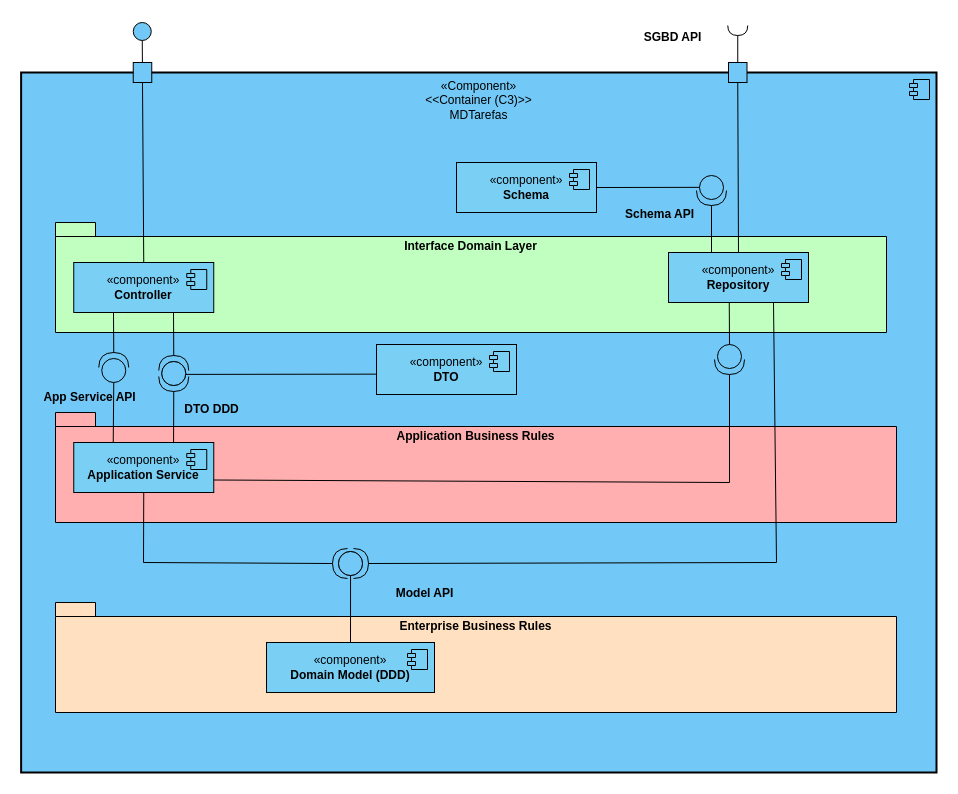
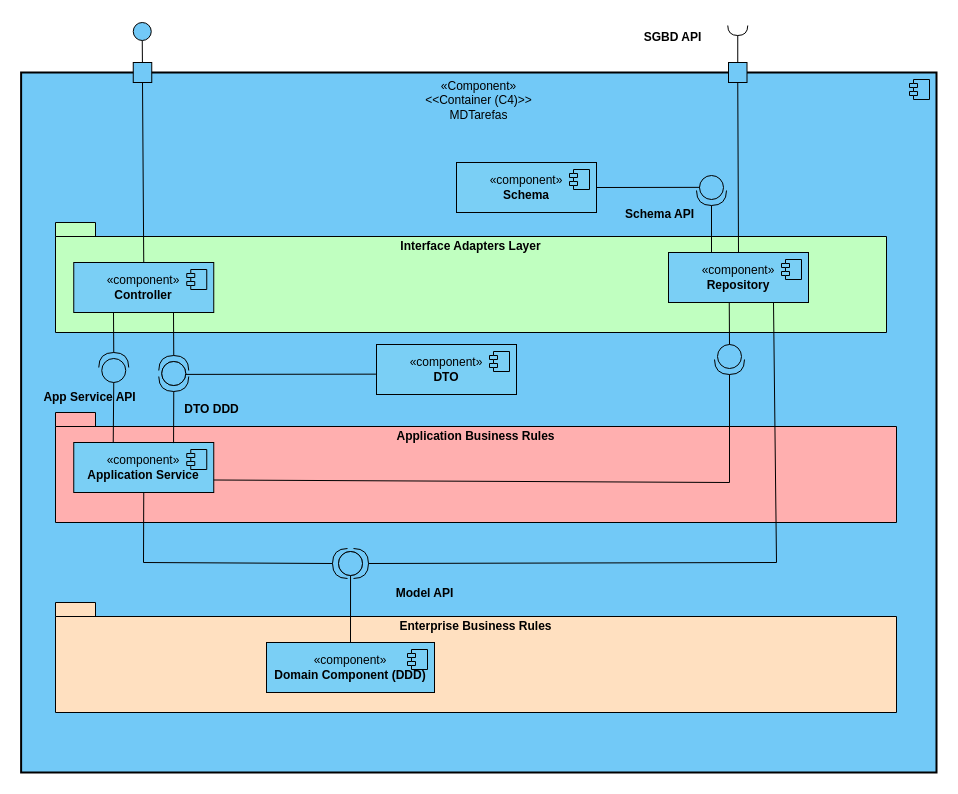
  <mxCell id="0" />
  <mxCell id="1" parent="0" />
- <mxCell id="2" value="«Component»&lt;br&gt;&amp;lt;&amp;lt;Container (C3)&amp;gt;&amp;gt;&lt;br&gt;MDTarefas" style="html=1;dropTarget=0;whiteSpace=wrap;verticalAlign=top;fillColor=#72C9F7;strokeColor=#000000;strokeWidth=2;" parent="1" vertex="1"><mxGeometry x="20.62" y="72" width="915.38" height="700" as="geometry" /></mxCell>
+ <mxCell id="2" value="«Component»&lt;br&gt;&amp;lt;&amp;lt;Container (C4)&amp;gt;&amp;gt;&lt;br&gt;MDTarefas" style="html=1;dropTarget=0;whiteSpace=wrap;verticalAlign=top;fillColor=#72C9F7;strokeColor=#000000;strokeWidth=2;" parent="1" vertex="1"><mxGeometry x="20.62" y="72" width="915.38" height="700" as="geometry" /></mxCell>
  <mxCell id="3" value="" style="shape=module;jettyWidth=8;jettyHeight=4;fillColor=#72c9f7;" parent="2" vertex="1"><mxGeometry x="1" width="20" height="20" relative="1" as="geometry"><mxPoint x="-27" y="7" as="offset" /></mxGeometry></mxCell>
  <mxCell id="4" value="" style="html=1;rounded=0;fillColor=#72C9F7;" parent="1" vertex="1"><mxGeometry x="132.75" y="62" width="18.5" height="20" as="geometry" /></mxCell>
  <mxCell id="5" value="" style="endArrow=none;html=1;rounded=0;align=center;verticalAlign=top;endFill=0;labelBackgroundColor=none;endSize=2;" parent="1" source="4" target="6" edge="1"><mxGeometry relative="1" as="geometry" /></mxCell>
  <mxCell id="6" value="" style="ellipse;html=1;fontSize=11;align=center;fillColor=#72C9F7;points=[];aspect=fixed;resizable=1;verticalAlign=bottom;labelPosition=center;verticalLabelPosition=top;flipH=1;rotation=0;" parent="1" vertex="1"><mxGeometry x="132.75" y="22" width="18" height="18" as="geometry" /></mxCell>
- <mxCell id="7" value="Interface Domain Layer" style="shape=folder;fontStyle=1;spacingTop=10;tabWidth=40;tabHeight=14;tabPosition=left;html=1;whiteSpace=wrap;verticalAlign=top;fillColor=#c0ffc0;" parent="1" vertex="1"><mxGeometry x="55" y="222" width="831" height="110" as="geometry" /></mxCell>
+ <mxCell id="7" value="Interface Adapters Layer" style="shape=folder;fontStyle=1;spacingTop=10;tabWidth=40;tabHeight=14;tabPosition=left;html=1;whiteSpace=wrap;verticalAlign=top;fillColor=#c0ffc0;" parent="1" vertex="1"><mxGeometry x="55" y="222" width="831" height="110" as="geometry" /></mxCell>
  <mxCell id="8" value="«component»&lt;br&gt;&lt;b&gt;Controller&lt;/b&gt;" style="html=1;dropTarget=0;whiteSpace=wrap;fillColor=#7ACFF5;" parent="1" vertex="1"><mxGeometry x="73.25" y="262" width="140" height="50" as="geometry" /></mxCell>
  <mxCell id="9" value="" style="shape=module;jettyWidth=8;jettyHeight=4;fillColor=#7ACFF5;" parent="8" vertex="1"><mxGeometry x="1" width="20" height="20" relative="1" as="geometry"><mxPoint x="-27" y="7" as="offset" /></mxGeometry></mxCell>
  <mxCell id="10" value="" style="endArrow=none;html=1;rounded=0;exitX=0.5;exitY=0;exitDx=0;exitDy=0;entryX=0.5;entryY=1;entryDx=0;entryDy=0;" parent="1" source="8" target="4" edge="1"><mxGeometry width="50" height="50" relative="1" as="geometry"><mxPoint x="153" y="172" as="sourcePoint" /><mxPoint x="143.25" y="192" as="targetPoint" /></mxGeometry></mxCell>
  <mxCell id="11" value="«component»&lt;br&gt;&lt;b&gt;Repository&lt;/b&gt;" style="html=1;dropTarget=0;whiteSpace=wrap;fillColor=#7ACFF5;" parent="1" vertex="1"><mxGeometry x="668" y="252" width="140" height="50" as="geometry" /></mxCell>
  <mxCell id="12" value="" style="shape=module;jettyWidth=8;jettyHeight=4;fillColor=#7ACFF5;" parent="11" vertex="1"><mxGeometry x="1" width="20" height="20" relative="1" as="geometry"><mxPoint x="-27" y="7" as="offset" /></mxGeometry></mxCell>
  <mxCell id="13" value="Application Business Rules" style="shape=folder;fontStyle=1;spacingTop=10;tabWidth=40;tabHeight=14;tabPosition=left;html=1;whiteSpace=wrap;verticalAlign=top;fillColor=#ffafaf;" parent="1" vertex="1"><mxGeometry x="55" y="412" width="841" height="110" as="geometry" /></mxCell>
  <mxCell id="14" value="" style="shape=providedRequiredInterface;html=1;verticalLabelPosition=bottom;sketch=0;rotation=-90;fillColor=#72c9f7;" parent="1" vertex="1"><mxGeometry x="98.25" y="352" width="30" height="30" as="geometry" /></mxCell>
  <mxCell id="15" value="" style="endArrow=none;html=1;rounded=0;exitX=1;exitY=0.5;exitDx=0;exitDy=0;exitPerimeter=0;entryX=0.5;entryY=1;entryDx=0;entryDy=0;" parent="1" source="14" edge="1"><mxGeometry width="50" height="50" relative="1" as="geometry"><mxPoint x="366" y="362" as="sourcePoint" /><mxPoint x="113" y="312" as="targetPoint" /></mxGeometry></mxCell>
  <mxCell id="16" value="" style="endArrow=none;html=1;rounded=0;entryX=0;entryY=0.5;entryDx=0;entryDy=0;entryPerimeter=0;exitX=0.282;exitY=0.008;exitDx=0;exitDy=0;exitPerimeter=0;" parent="1" source="22" target="14" edge="1"><mxGeometry width="50" height="50" relative="1" as="geometry"><mxPoint x="113" y="412" as="sourcePoint" /><mxPoint x="123" y="322" as="targetPoint" /></mxGeometry></mxCell>
  <mxCell id="17" value="" style="shape=providedRequiredInterface;html=1;verticalLabelPosition=bottom;sketch=0;rotation=-90;fillColor=#72c9f7;" parent="1" vertex="1"><mxGeometry x="158.25" y="355" width="30" height="30" as="geometry" /></mxCell>
  <mxCell id="18" value="" style="endArrow=none;html=1;rounded=0;exitX=1;exitY=0.5;exitDx=0;exitDy=0;exitPerimeter=0;entryX=0.5;entryY=1;entryDx=0;entryDy=0;" parent="1" source="17" edge="1"><mxGeometry width="50" height="50" relative="1" as="geometry"><mxPoint x="426" y="362" as="sourcePoint" /><mxPoint x="173" y="312" as="targetPoint" /></mxGeometry></mxCell>
  <mxCell id="19" value="«component»&lt;br&gt;&lt;b&gt;DTO&lt;/b&gt;" style="html=1;dropTarget=0;whiteSpace=wrap;fillColor=#7ACFF5;" parent="1" vertex="1"><mxGeometry x="376" y="344" width="140" height="50" as="geometry" /></mxCell>
  <mxCell id="20" value="" style="shape=module;jettyWidth=8;jettyHeight=4;fillColor=#7ACFF5;" parent="19" vertex="1"><mxGeometry x="1" width="20" height="20" relative="1" as="geometry"><mxPoint x="-27" y="7" as="offset" /></mxGeometry></mxCell>
  <mxCell id="21" value="" style="endArrow=none;html=1;rounded=0;exitX=-0.004;exitY=0.593;exitDx=0;exitDy=0;exitPerimeter=0;entryX=0.43;entryY=0.113;entryDx=0;entryDy=0;entryPerimeter=0;" parent="1" source="19" target="31" edge="1"><mxGeometry width="50" height="50" relative="1" as="geometry"><mxPoint x="123" y="422" as="sourcePoint" /><mxPoint x="123" y="382" as="targetPoint" /></mxGeometry></mxCell>
  <mxCell id="22" value="«component»&lt;br&gt;&lt;b&gt;Application Service&lt;/b&gt;" style="html=1;dropTarget=0;whiteSpace=wrap;fillColor=#7ACFF5;" parent="1" vertex="1"><mxGeometry x="73.25" y="442" width="140" height="50" as="geometry" /></mxCell>
  <mxCell id="23" value="" style="shape=module;jettyWidth=8;jettyHeight=4;fillColor=#7ACFF5;" parent="22" vertex="1"><mxGeometry x="1" width="20" height="20" relative="1" as="geometry"><mxPoint x="-27" y="7" as="offset" /></mxGeometry></mxCell>
  <mxCell id="24" value="" style="endArrow=none;html=1;rounded=0;exitX=0.713;exitY=0.012;exitDx=0;exitDy=0;entryX=1;entryY=0.5;entryDx=0;entryDy=0;entryPerimeter=0;exitPerimeter=0;" parent="1" source="22" target="31" edge="1"><mxGeometry width="50" height="50" relative="1" as="geometry"><mxPoint x="305" y="385" as="sourcePoint" /><mxPoint x="195" y="385" as="targetPoint" /></mxGeometry></mxCell>
  <mxCell id="25" value="Enterprise Business Rules" style="shape=folder;fontStyle=1;spacingTop=10;tabWidth=40;tabHeight=14;tabPosition=left;html=1;whiteSpace=wrap;verticalAlign=top;fillColor=#ffe0c0;" parent="1" vertex="1"><mxGeometry x="55" y="602" width="841" height="110" as="geometry" /></mxCell>
  <mxCell id="26" value="" style="shape=providedRequiredInterface;html=1;verticalLabelPosition=bottom;sketch=0;rotation=-180;fillColor=#72c9f7;" parent="1" vertex="1"><mxGeometry x="332" y="548" width="30" height="30" as="geometry" /></mxCell>
  <mxCell id="27" value="" style="endArrow=none;html=1;rounded=0;exitX=1;exitY=0.5;exitDx=0;exitDy=0;exitPerimeter=0;entryX=0.5;entryY=1;entryDx=0;entryDy=0;" parent="1" source="26" target="22" edge="1"><mxGeometry width="50" height="50" relative="1" as="geometry"><mxPoint x="433.75" y="552" as="sourcePoint" /><mxPoint x="180.75" y="502" as="targetPoint" /><Array as="points"><mxPoint x="143" y="562" /></Array></mxGeometry></mxCell>
  <mxCell id="28" value="" style="endArrow=none;html=1;rounded=0;entryX=0.402;entryY=0.899;entryDx=0;entryDy=0;entryPerimeter=0;exitX=0.5;exitY=0;exitDx=0;exitDy=0;" parent="1" source="29" target="35" edge="1"><mxGeometry width="50" height="50" relative="1" as="geometry"><mxPoint x="180.75" y="652" as="sourcePoint" /><mxPoint x="190.75" y="542" as="targetPoint" /></mxGeometry></mxCell>
- <mxCell id="29" value="«component»&lt;br&gt;&lt;b&gt;Domain Model (DDD)&lt;/b&gt;" style="html=1;dropTarget=0;whiteSpace=wrap;fillColor=#7ACFF5;" parent="1" vertex="1"><mxGeometry x="266" y="642" width="168" height="50" as="geometry" /></mxCell>
+ <mxCell id="29" value="«component»&lt;br&gt;&lt;b&gt;Domain Component (DDD)&lt;/b&gt;" style="html=1;dropTarget=0;whiteSpace=wrap;fillColor=#7ACFF5;" parent="1" vertex="1"><mxGeometry x="266" y="642" width="168" height="50" as="geometry" /></mxCell>
  <mxCell id="30" value="" style="shape=module;jettyWidth=8;jettyHeight=4;fillColor=#7ACFF5;" parent="29" vertex="1"><mxGeometry x="1" width="20" height="20" relative="1" as="geometry"><mxPoint x="-27" y="7" as="offset" /></mxGeometry></mxCell>
  <mxCell id="31" value="" style="shape=providedRequiredInterface;html=1;verticalLabelPosition=bottom;sketch=0;rotation=90;fillColor=#72c9f7;" parent="1" vertex="1"><mxGeometry x="158.25" y="361" width="30" height="30" as="geometry" /></mxCell>
  <mxCell id="32" value="App Service API" style="text;html=1;align=center;verticalAlign=middle;resizable=0;points=[];autosize=1;strokeColor=none;fillColor=none;fontStyle=1" parent="1" vertex="1"><mxGeometry x="29.25" y="382" width="120" height="30" as="geometry" /></mxCell>
  <mxCell id="33" value="DTO DDD" style="text;html=1;align=center;verticalAlign=middle;resizable=0;points=[];autosize=1;strokeColor=none;fillColor=none;fontStyle=1" parent="1" vertex="1"><mxGeometry x="176" y="394" width="70" height="30" as="geometry" /></mxCell>
  <mxCell id="34" value="Model API" style="text;html=1;align=center;verticalAlign=middle;resizable=0;points=[];autosize=1;strokeColor=none;fillColor=none;fontStyle=1" parent="1" vertex="1"><mxGeometry x="384" y="578" width="80" height="30" as="geometry" /></mxCell>
  <mxCell id="35" value="" style="shape=providedRequiredInterface;html=1;verticalLabelPosition=bottom;sketch=0;rotation=0;fillColor=#72c9f7;" parent="1" vertex="1"><mxGeometry x="338" y="548" width="30" height="30" as="geometry" /></mxCell>
  <mxCell id="36" value="" style="endArrow=none;html=1;rounded=0;exitX=1;exitY=0.5;exitDx=0;exitDy=0;exitPerimeter=0;entryX=0.75;entryY=1;entryDx=0;entryDy=0;" parent="1" source="35" target="11" edge="1"><mxGeometry width="50" height="50" relative="1" as="geometry"><mxPoint x="374" y="536" as="sourcePoint" /><mxPoint x="223" y="502" as="targetPoint" /><Array as="points"><mxPoint x="776" y="562" /></Array></mxGeometry></mxCell>
  <mxCell id="37" value="" style="endArrow=none;html=1;rounded=0;entryX=1;entryY=0.75;entryDx=0;entryDy=0;exitX=1;exitY=0.5;exitDx=0;exitDy=0;exitPerimeter=0;" parent="1" source="38" target="22" edge="1"><mxGeometry width="50" height="50" relative="1" as="geometry"><mxPoint x="729" y="402" as="sourcePoint" /><mxPoint x="153" y="502" as="targetPoint" /><Array as="points"><mxPoint x="729" y="482" /></Array></mxGeometry></mxCell>
  <mxCell id="38" value="" style="shape=providedRequiredInterface;html=1;verticalLabelPosition=bottom;sketch=0;rotation=90;fillColor=#72c9f7;" parent="1" vertex="1"><mxGeometry x="714" y="344" width="30" height="30" as="geometry" /></mxCell>
  <mxCell id="39" value="" style="endArrow=none;html=1;rounded=0;exitX=0;exitY=0.5;exitDx=0;exitDy=0;exitPerimeter=0;entryX=0.434;entryY=0.992;entryDx=0;entryDy=0;entryPerimeter=0;" parent="1" source="38" target="11" edge="1"><mxGeometry width="50" height="50" relative="1" as="geometry"><mxPoint x="183" y="365" as="sourcePoint" /><mxPoint x="731" y="312" as="targetPoint" /><Array as="points" /></mxGeometry></mxCell>
  <mxCell id="40" value="" style="endArrow=none;html=1;rounded=0;exitX=0.5;exitY=1;exitDx=0;exitDy=0;entryX=0.5;entryY=0;entryDx=0;entryDy=0;" parent="1" source="47" target="11" edge="1"><mxGeometry width="50" height="50" relative="1" as="geometry"><mxPoint x="773" y="205" as="sourcePoint" /><mxPoint x="739" y="132" as="targetPoint" /><Array as="points" /></mxGeometry></mxCell>
  <mxCell id="41" value="" style="shape=providedRequiredInterface;html=1;verticalLabelPosition=bottom;sketch=0;rotation=90;fillColor=#72c9f7;" parent="1" vertex="1"><mxGeometry x="696" y="175" width="30" height="30" as="geometry" /></mxCell>
  <mxCell id="42" value="" style="endArrow=none;html=1;rounded=0;exitX=1;exitY=0.5;exitDx=0;exitDy=0;exitPerimeter=0;entryX=0.75;entryY=0;entryDx=0;entryDy=0;" parent="1" source="41" edge="1"><mxGeometry width="50" height="50" relative="1" as="geometry"><mxPoint x="677" y="174" as="sourcePoint" /><mxPoint x="711" y="252" as="targetPoint" /><Array as="points" /></mxGeometry></mxCell>
  <mxCell id="43" value="«component»&lt;br&gt;&lt;b&gt;Schema&lt;/b&gt;" style="html=1;dropTarget=0;whiteSpace=wrap;fillColor=#7ACFF5;" parent="1" vertex="1"><mxGeometry x="456" y="162" width="140" height="50" as="geometry" /></mxCell>
  <mxCell id="44" value="" style="shape=module;jettyWidth=8;jettyHeight=4;fillColor=#7ACFF5;" parent="43" vertex="1"><mxGeometry x="1" width="20" height="20" relative="1" as="geometry"><mxPoint x="-27" y="7" as="offset" /></mxGeometry></mxCell>
  <mxCell id="45" value="" style="endArrow=none;html=1;rounded=0;exitX=0.405;exitY=0.108;exitDx=0;exitDy=0;exitPerimeter=0;entryX=1;entryY=0.5;entryDx=0;entryDy=0;" parent="1" target="43" edge="1"><mxGeometry width="50" height="50" relative="1" as="geometry"><mxPoint x="699.24" y="186.85" as="sourcePoint" /><mxPoint x="506" y="186.66" as="targetPoint" /></mxGeometry></mxCell>
  <mxCell id="46" value="Schema API" style="text;html=1;align=center;verticalAlign=middle;resizable=0;points=[];autosize=1;strokeColor=none;fillColor=none;fontStyle=1" parent="1" vertex="1"><mxGeometry x="614" y="199" width="90" height="30" as="geometry" /></mxCell>
  <mxCell id="47" value="" style="html=1;rounded=0;fillColor=#72C9F7;" parent="1" vertex="1"><mxGeometry x="728" y="62" width="18.5" height="20" as="geometry" /></mxCell>
  <mxCell id="48" value="" style="endArrow=none;html=1;rounded=0;align=center;verticalAlign=top;endFill=0;labelBackgroundColor=none;endSize=2;entryX=1;entryY=0.5;entryDx=0;entryDy=0;entryPerimeter=0;" parent="1" source="47" target="49" edge="1"><mxGeometry relative="1" as="geometry"><mxPoint x="735.25" y="-60" as="targetPoint" /></mxGeometry></mxCell>
  <mxCell id="49" value="" style="shape=requiredInterface;html=1;verticalLabelPosition=bottom;sketch=0;rotation=90;" parent="1" vertex="1"><mxGeometry x="732.25" y="20" width="10" height="20" as="geometry" /></mxCell>
  <mxCell id="50" value="SGBD API" style="text;html=1;align=center;verticalAlign=middle;resizable=0;points=[];autosize=1;strokeColor=none;fillColor=none;fontStyle=1" parent="1" vertex="1"><mxGeometry x="631.5" y="22" width="80" height="30" as="geometry" /></mxCell>
